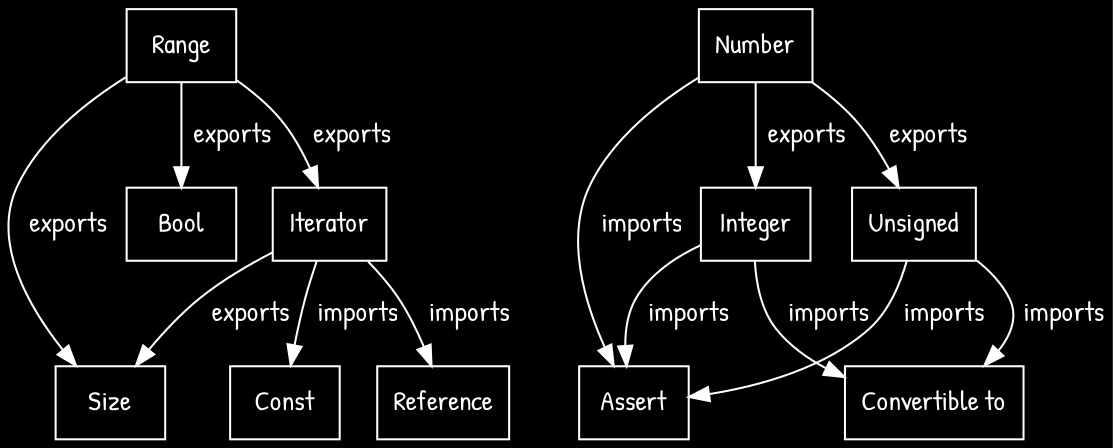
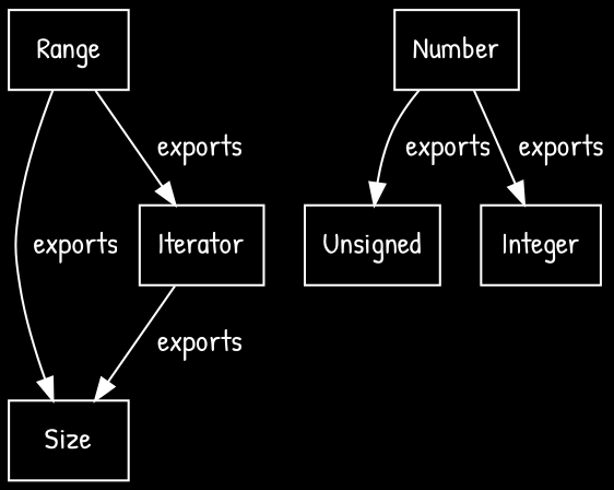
  digraph {
    bgcolor=black
    color=white
    compound=true
    fill=true
    fontcolor=white
    fontname="Patrick Hand"
    node [bgcolor=black color=white fillcolor=black fontcolor=white fontname="Patrick Hand" shape=record style=filled]
    edge [bgcolor=black color=white fontcolor=white fontname="Patrick Hand" shape=record]
-   n1 [label="{Const}"]
    n2 [label="{Size}"]
-   n3 [label="{Bool}"]
    n4 [label="{Number}"]
    n5 [label="{Unsigned}"]
    n6 [label="{Integer}"]
-   n7 [label="{Assert}"]
-   n8 [label="{Convertible to}"]
-   n9 [label="{Reference}"]
    n10 [label="{Iterator}"]
    n11 [label="{Range}"]
    n4 -> n5 [label="  exports"]
    n4 -> n6 [label="  exports"]
-   n4 -> n7 [label="  imports"]
-   n5 -> n7 [label="  imports"]
-   n5 -> n8 [label="  imports"]
-   n6 -> n7 [label="  imports"]
-   n6 -> n8 [label="  imports"]
-   n10 -> n1 [label="  imports"]
    n10 -> n2 [label="  exports"]
-   n10 -> n9 [label="  imports"]
    n11 -> n2 [label="  exports"]
-   n11 -> n3 [label="  exports"]
    n11 -> n10 [label="  exports"]
  }
